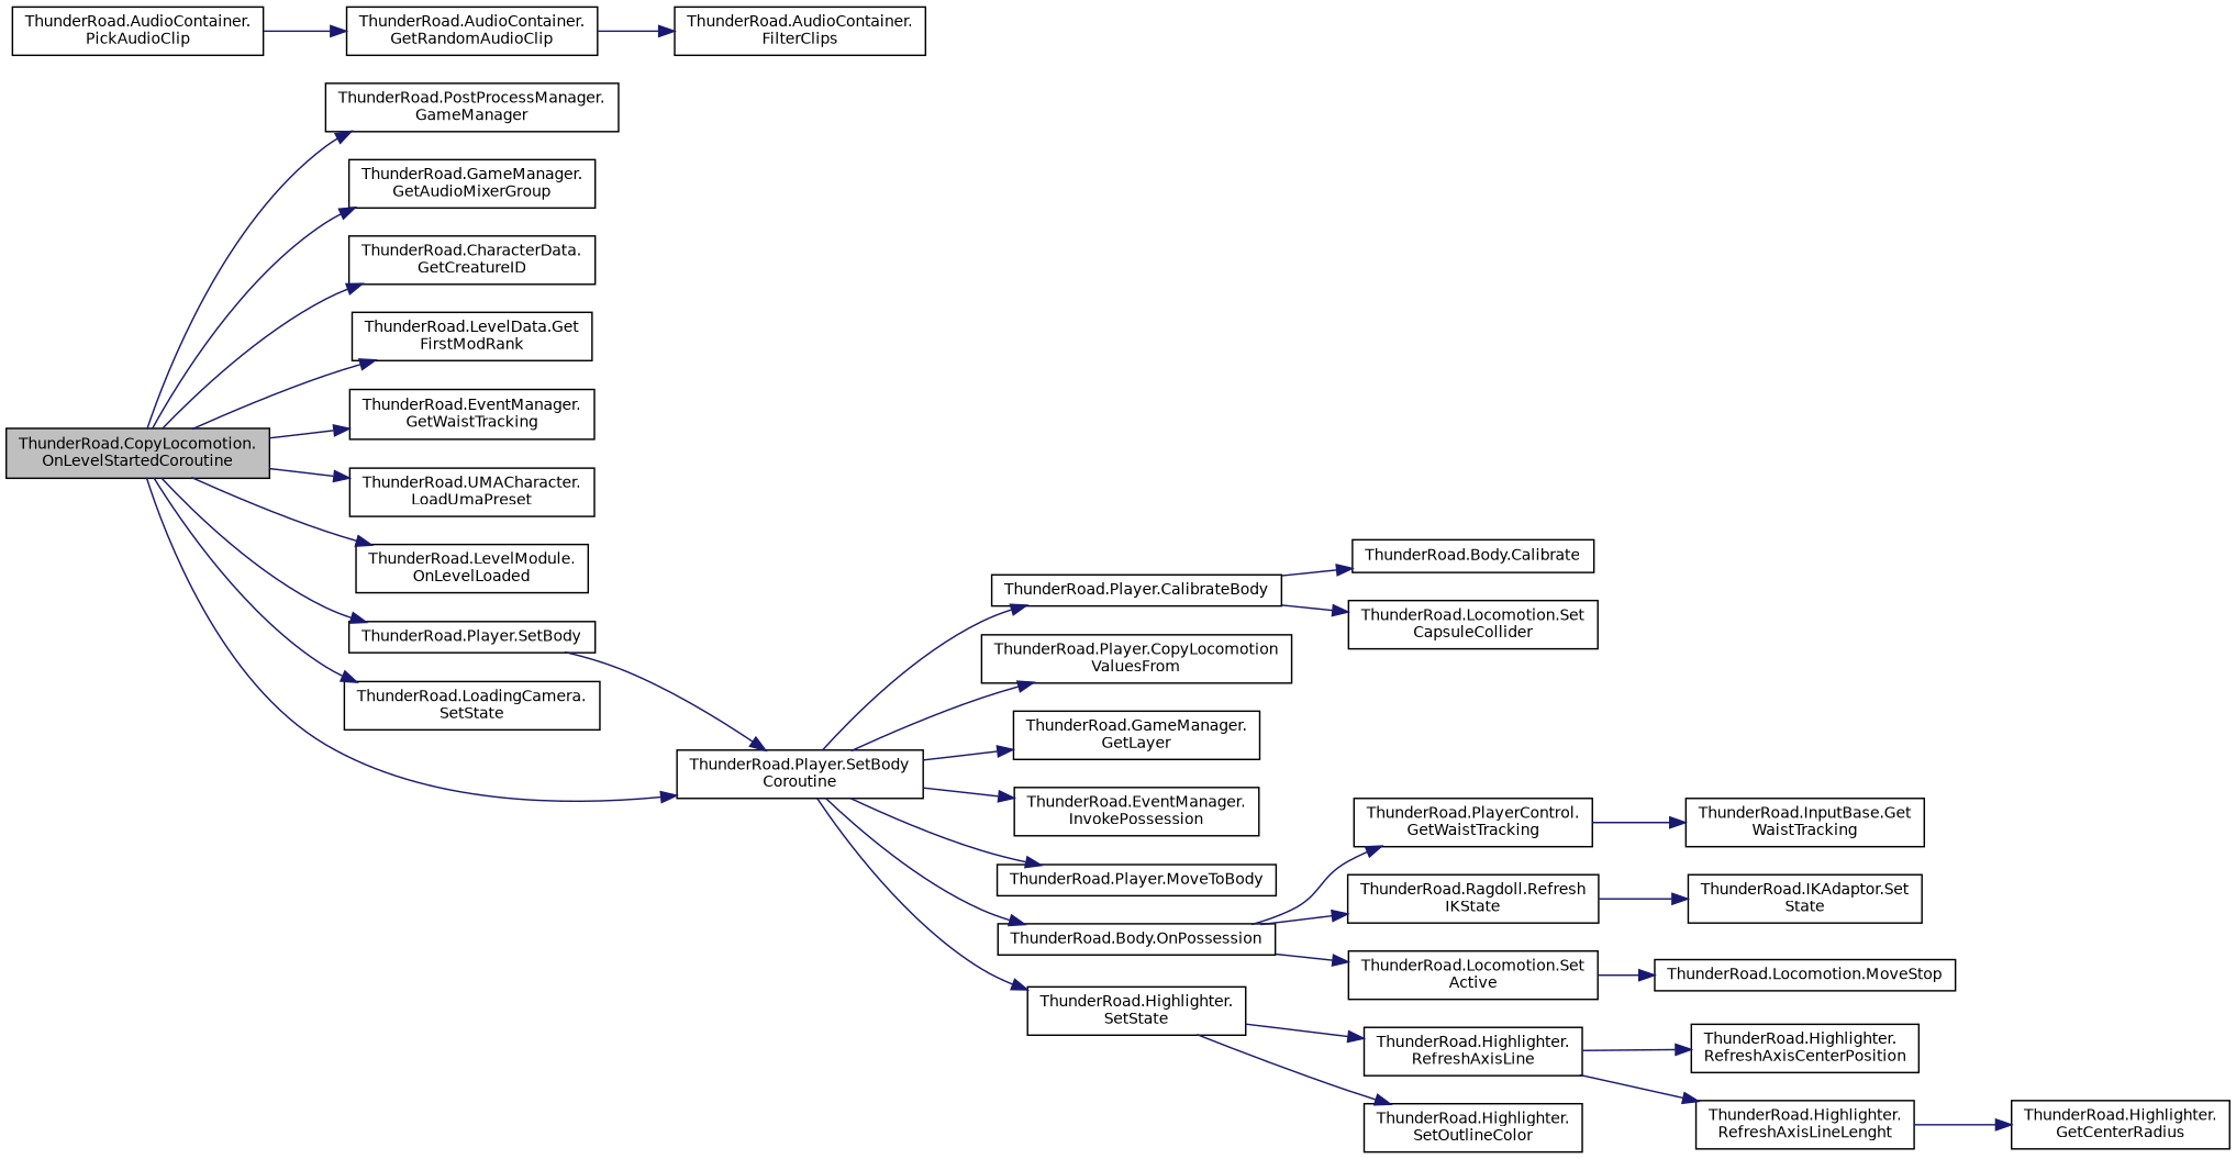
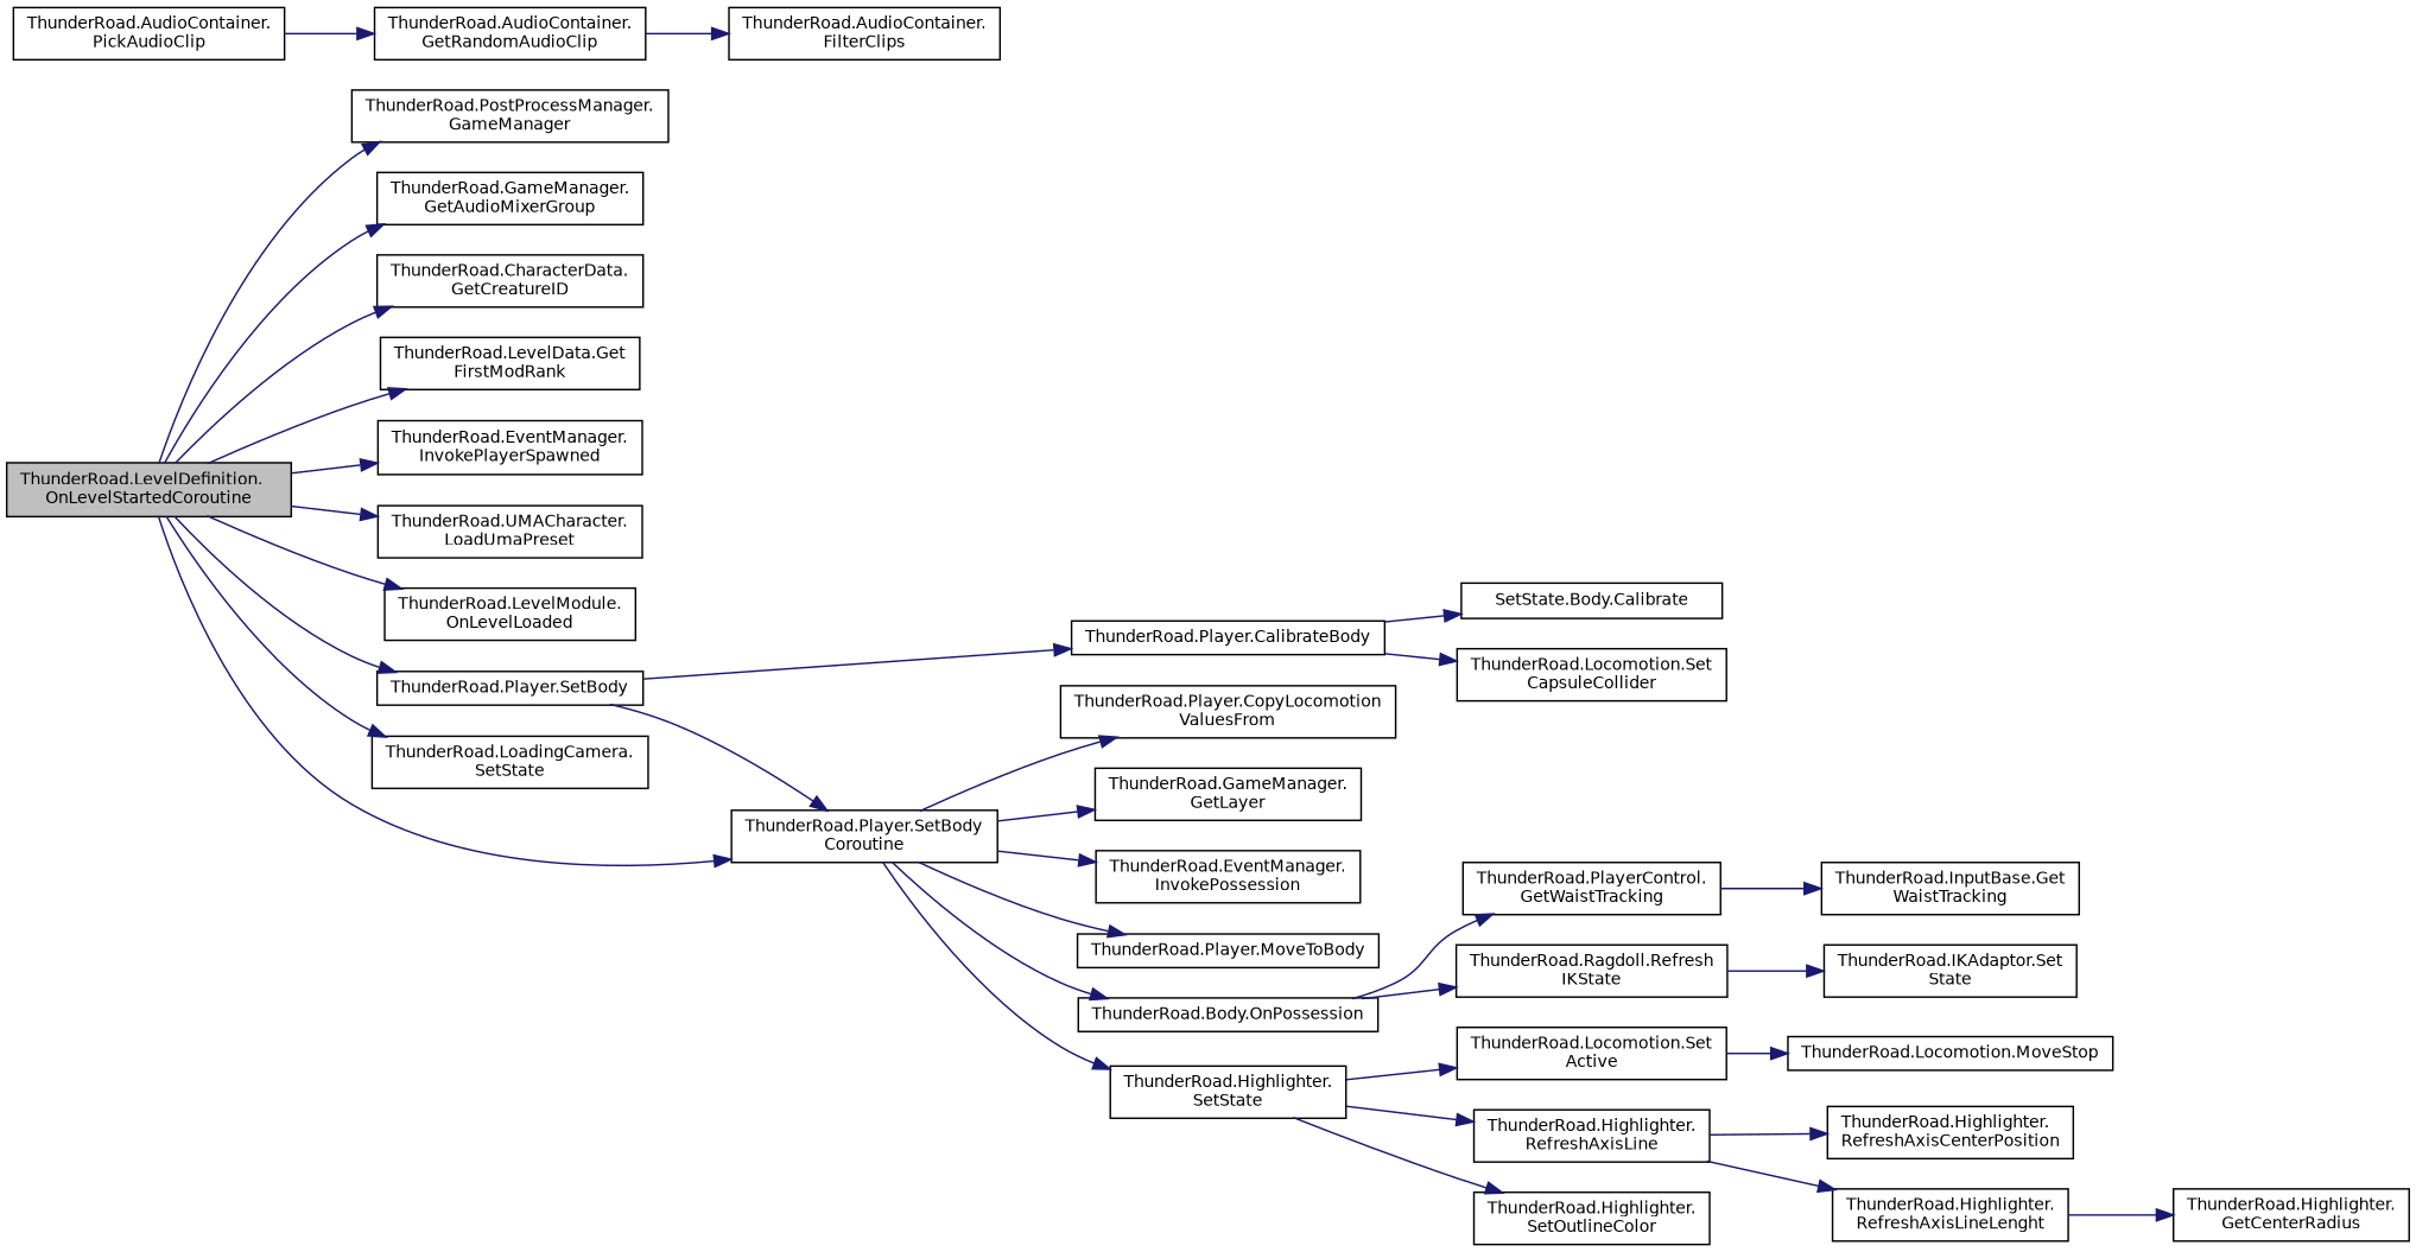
  digraph {
    rankdir=LR
    node [color=black fillcolor=white fontname=Helvetica fontsize=10 shape=record style=filled]
    edge [color=midnightblue fontname=Helvetica fontsize=10 labelfontname=Helvetica labelfontsize=10 style=solid]
-   n1 [fillcolor=grey75 fontcolor=black height=0.2 label="ThunderRoad.CopyLocomotion.\lOnLevelStartedCoroutine" width=0.4]
+   n1 [fillcolor=grey75 fontcolor=black height=0.2 label="ThunderRoad.LevelDefinition.\lOnLevelStartedCoroutine" width=0.4]
    n2 [height=0.2 label="ThunderRoad.PostProcessManager.\lGameManager" width=0.4]
    n3 [height=0.2 label="ThunderRoad.GameManager.\lGetAudioMixerGroup" width=0.4]
    n4 [height=0.2 label="ThunderRoad.CharacterData.\lGetCreatureID" width=0.4]
    n5 [height=0.2 label="ThunderRoad.LevelData.Get\lFirstModRank" width=0.4]
-   n6 [height=0.2 label="ThunderRoad.EventManager.\lGetWaistTracking" width=0.4]
+   n6 [height=0.2 label="ThunderRoad.EventManager.\lInvokePlayerSpawned" width=0.4]
    n7 [height=0.2 label="ThunderRoad.UMACharacter.\lLoadUmaPreset" width=0.4]
    n8 [height=0.2 label="ThunderRoad.LevelModule.\lOnLevelLoaded" width=0.4]
    n9 [height=0.2 label="ThunderRoad.Player.SetBody" width=0.4]
    n10 [height=0.2 label="ThunderRoad.LoadingCamera.\lSetState" width=0.4]
    n11 [height=0.2 label="ThunderRoad.Player.SetBody\lCoroutine" width=0.4]
    n12 [height=0.2 label="ThunderRoad.AudioContainer.\lPickAudioClip" width=0.4]
    n13 [height=0.2 label="ThunderRoad.AudioContainer.\lGetRandomAudioClip" width=0.4]
    n14 [height=0.2 label="ThunderRoad.AudioContainer.\lFilterClips" width=0.4]
    n15 [height=0.2 label="ThunderRoad.Player.CalibrateBody" width=0.4]
    n16 [height=0.2 label="ThunderRoad.Player.CopyLocomotion\lValuesFrom" width=0.4]
    n17 [height=0.2 label="ThunderRoad.GameManager.\lGetLayer" width=0.4]
    n18 [height=0.2 label="ThunderRoad.EventManager.\lInvokePossession" width=0.4]
    n19 [height=0.2 label="ThunderRoad.Player.MoveToBody" width=0.4]
    n20 [height=0.2 label="ThunderRoad.Body.OnPossession" width=0.4]
    n21 [height=0.2 label="ThunderRoad.Highlighter.\lSetState" width=0.4]
-   n22 [height=0.2 label="ThunderRoad.Body.Calibrate" width=0.4]
+   n22 [height=0.2 label="SetState.Body.Calibrate" width=0.4]
    n23 [height=0.2 label="ThunderRoad.Locomotion.Set\lCapsuleCollider" width=0.4]
    n24 [height=0.2 label="ThunderRoad.PlayerControl.\lGetWaistTracking" width=0.4]
    n25 [height=0.2 label="ThunderRoad.Ragdoll.Refresh\lIKState" width=0.4]
    n26 [height=0.2 label="ThunderRoad.Locomotion.Set\lActive" width=0.4]
    n27 [height=0.2 label="ThunderRoad.Highlighter.\lRefreshAxisLine" width=0.4]
    n28 [height=0.2 label="ThunderRoad.Highlighter.\lSetOutlineColor" width=0.4]
    n29 [height=0.2 label="ThunderRoad.InputBase.Get\lWaistTracking" width=0.4]
    n30 [height=0.2 label="ThunderRoad.IKAdaptor.Set\lState" width=0.4]
    n31 [height=0.2 label="ThunderRoad.Locomotion.MoveStop" width=0.4]
    n32 [height=0.2 label="ThunderRoad.Highlighter.\lRefreshAxisCenterPosition" width=0.4]
    n33 [height=0.2 label="ThunderRoad.Highlighter.\lRefreshAxisLineLenght" width=0.4]
    n34 [height=0.2 label="ThunderRoad.Highlighter.\lGetCenterRadius" width=0.4]
    n1 -> n2
    n1 -> n3
    n1 -> n4
    n1 -> n5
    n1 -> n6
    n1 -> n7
    n1 -> n8
    n1 -> n9
    n1 -> n10
    n1 -> n11
    n9 -> n11
-   n11 -> n15
+   n9 -> n15
    n11 -> n16
    n11 -> n17
    n11 -> n18
    n11 -> n19
    n11 -> n20
    n11 -> n21
    n12 -> n13
    n13 -> n14
    n15 -> n22
    n15 -> n23
    n20 -> n24
    n20 -> n25
-   n20 -> n26
+   n21 -> n26
    n21 -> n27
    n21 -> n28
    n24 -> n29
    n25 -> n30
    n26 -> n31
    n27 -> n32
    n27 -> n33
    n33 -> n34
  }
